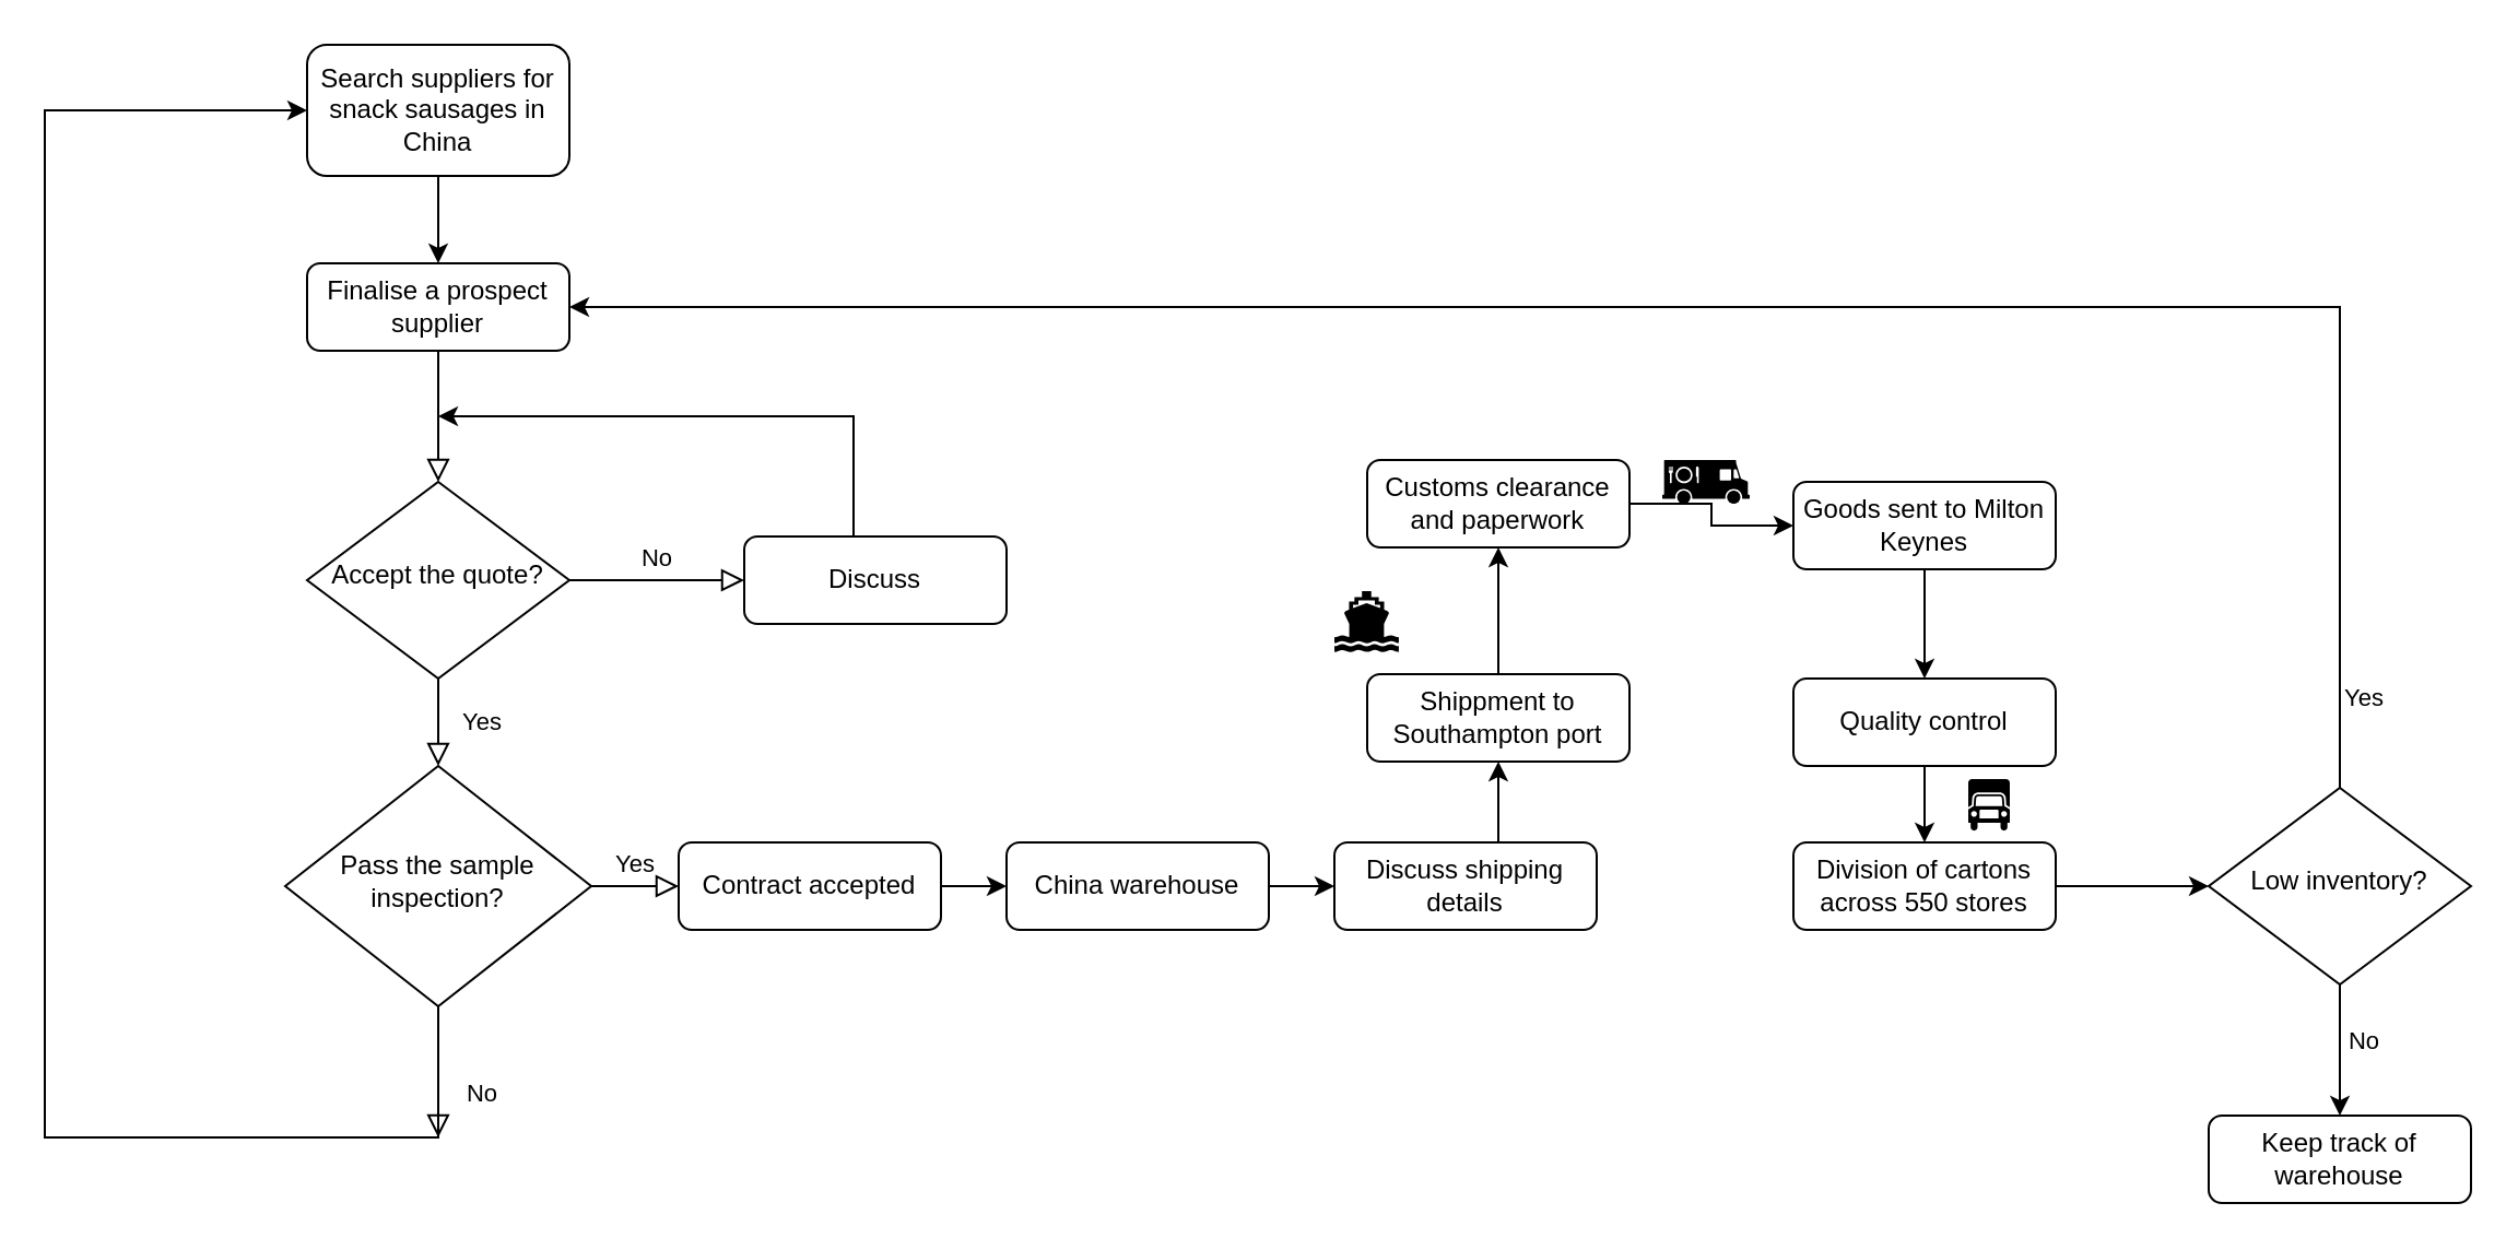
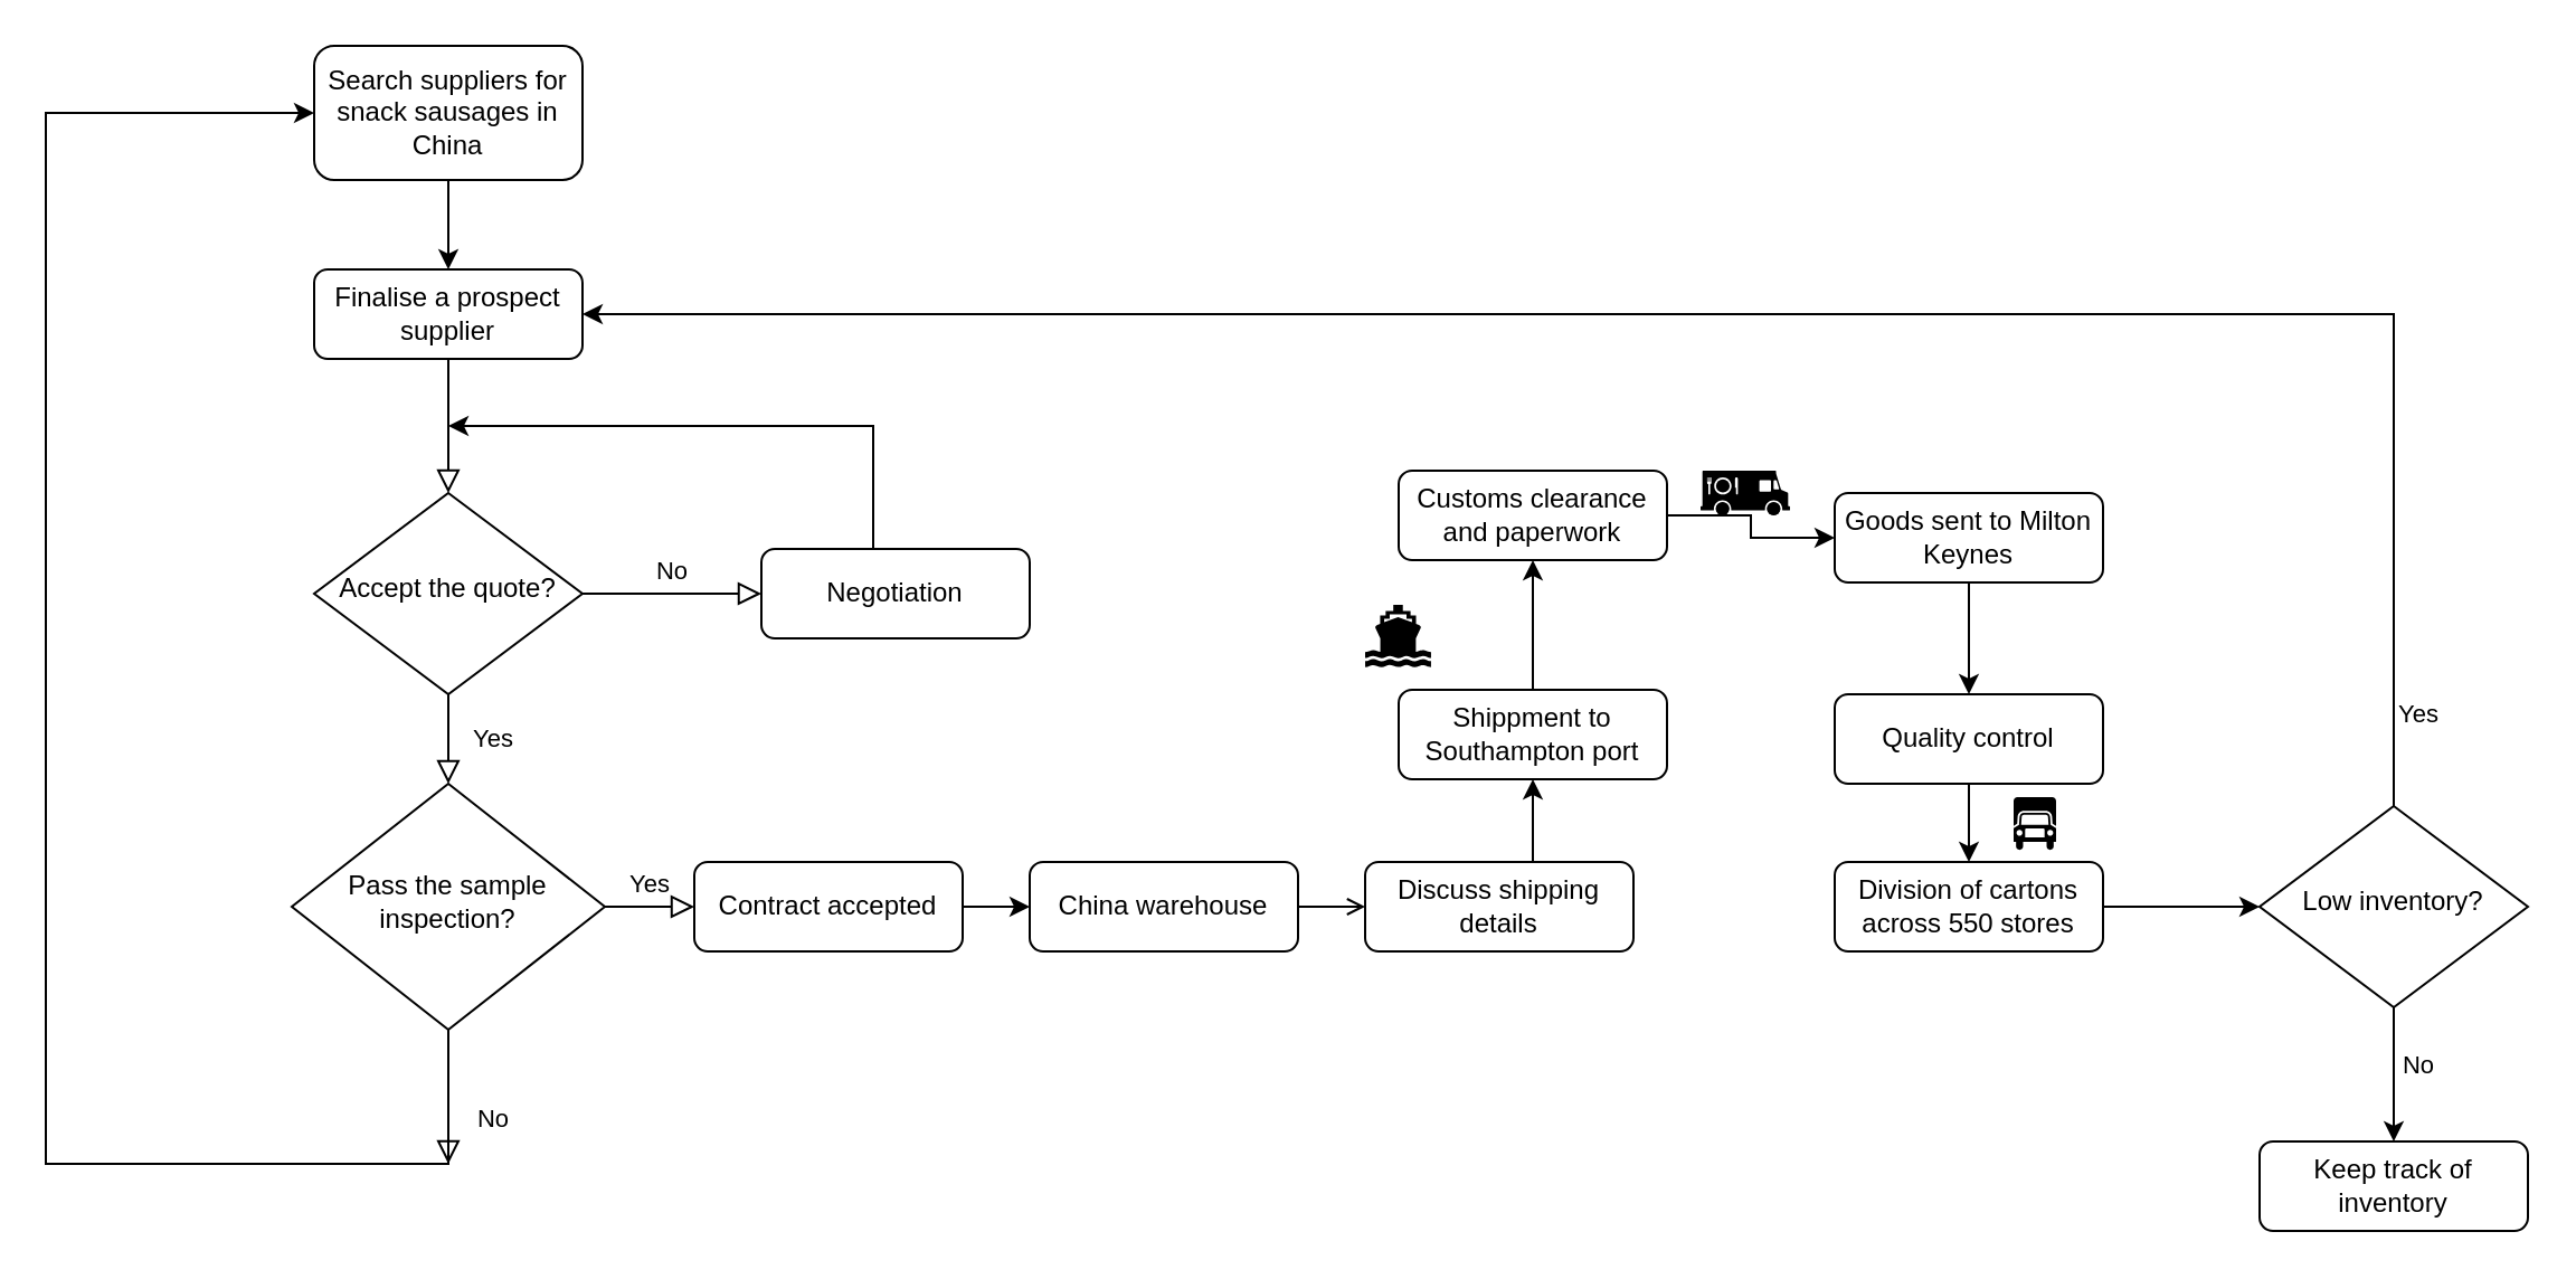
  <mxCell id="0" />
  <mxCell id="1" parent="0" />
  <mxCell id="2" value="" style="rounded=0;html=1;jettySize=auto;orthogonalLoop=1;fontSize=11;endArrow=block;endFill=0;endSize=8;strokeWidth=1;shadow=0;labelBackgroundColor=none;edgeStyle=orthogonalEdgeStyle;" edge="1" parent="1" source="3" target="6"><mxGeometry relative="1" as="geometry" /></mxCell>
  <mxCell id="3" value="Finalise a prospect supplier" style="rounded=1;whiteSpace=wrap;html=1;fontSize=12;glass=0;strokeWidth=1;shadow=0;" vertex="1" parent="1"><mxGeometry x="140" y="120" width="120" height="40" as="geometry" /></mxCell>
  <mxCell id="4" value="Yes" style="rounded=0;html=1;jettySize=auto;orthogonalLoop=1;fontSize=11;endArrow=block;endFill=0;endSize=8;strokeWidth=1;shadow=0;labelBackgroundColor=none;edgeStyle=orthogonalEdgeStyle;" edge="1" parent="1" source="6" target="11"><mxGeometry y="20" relative="1" as="geometry"><mxPoint as="offset" /></mxGeometry></mxCell>
  <mxCell id="5" value="No" style="edgeStyle=orthogonalEdgeStyle;rounded=0;html=1;jettySize=auto;orthogonalLoop=1;fontSize=11;endArrow=block;endFill=0;endSize=8;strokeWidth=1;shadow=0;labelBackgroundColor=none;" edge="1" parent="1" source="6" target="8"><mxGeometry y="10" relative="1" as="geometry"><mxPoint as="offset" /></mxGeometry></mxCell>
  <mxCell id="6" value="Accept the quote?" style="rhombus;whiteSpace=wrap;html=1;shadow=0;fontFamily=Helvetica;fontSize=12;align=center;strokeWidth=1;spacing=6;spacingTop=-4;" vertex="1" parent="1"><mxGeometry x="140" y="220" width="120" height="90" as="geometry" /></mxCell>
  <mxCell id="7" style="edgeStyle=orthogonalEdgeStyle;rounded=0;orthogonalLoop=1;jettySize=auto;html=1;" edge="1" parent="1" source="8"><mxGeometry relative="1" as="geometry"><mxPoint x="200" y="190" as="targetPoint" /><Array as="points"><mxPoint x="390" y="190" /></Array></mxGeometry></mxCell>
- <mxCell id="8" value="Discuss" style="rounded=1;whiteSpace=wrap;html=1;fontSize=12;glass=0;strokeWidth=1;shadow=0;" vertex="1" parent="1"><mxGeometry x="340" y="245" width="120" height="40" as="geometry" /></mxCell>
+ <mxCell id="8" value="Negotiation" style="rounded=1;whiteSpace=wrap;html=1;fontSize=12;glass=0;strokeWidth=1;shadow=0;" vertex="1" parent="1"><mxGeometry x="340" y="245" width="120" height="40" as="geometry" /></mxCell>
  <mxCell id="9" value="No" style="rounded=0;html=1;jettySize=auto;orthogonalLoop=1;fontSize=11;endArrow=block;endFill=0;endSize=8;strokeWidth=1;shadow=0;labelBackgroundColor=none;edgeStyle=orthogonalEdgeStyle;" edge="1" parent="1" source="11"><mxGeometry x="0.333" y="20" relative="1" as="geometry"><mxPoint as="offset" /><mxPoint x="200" y="520" as="targetPoint" /></mxGeometry></mxCell>
  <mxCell id="10" value="Yes" style="edgeStyle=orthogonalEdgeStyle;rounded=0;html=1;jettySize=auto;orthogonalLoop=1;fontSize=11;endArrow=block;endFill=0;endSize=8;strokeWidth=1;shadow=0;labelBackgroundColor=none;" edge="1" parent="1" source="11" target="14"><mxGeometry y="10" relative="1" as="geometry"><mxPoint as="offset" /></mxGeometry></mxCell>
  <mxCell id="11" value="Pass the sample inspection?" style="rhombus;whiteSpace=wrap;html=1;shadow=0;fontFamily=Helvetica;fontSize=12;align=center;strokeWidth=1;spacing=6;spacingTop=-4;" vertex="1" parent="1"><mxGeometry x="130" y="350" width="140" height="110" as="geometry" /></mxCell>
  <mxCell id="12" style="edgeStyle=orthogonalEdgeStyle;rounded=0;orthogonalLoop=1;jettySize=auto;html=1;entryX=0;entryY=0.5;entryDx=0;entryDy=0;" edge="1" parent="1" target="40"><mxGeometry relative="1" as="geometry"><mxPoint x="130" y="80" as="targetPoint" /><mxPoint x="200" y="480" as="sourcePoint" /><Array as="points"><mxPoint x="200" y="520" /><mxPoint x="20" y="520" /><mxPoint x="20" y="50" /></Array></mxGeometry></mxCell>
  <mxCell id="13" style="edgeStyle=orthogonalEdgeStyle;rounded=0;orthogonalLoop=1;jettySize=auto;html=1;entryX=0;entryY=0.5;entryDx=0;entryDy=0;" edge="1" parent="1" source="14" target="18"><mxGeometry relative="1" as="geometry" /></mxCell>
  <mxCell id="14" value="Contract accepted" style="rounded=1;whiteSpace=wrap;html=1;fontSize=12;glass=0;strokeWidth=1;shadow=0;" vertex="1" parent="1"><mxGeometry x="310" y="385" width="120" height="40" as="geometry" /></mxCell>
  <mxCell id="15" style="edgeStyle=orthogonalEdgeStyle;rounded=0;orthogonalLoop=1;jettySize=auto;html=1;exitX=0.5;exitY=1;exitDx=0;exitDy=0;" edge="1" parent="1" source="11" target="11"><mxGeometry relative="1" as="geometry" /></mxCell>
  <mxCell id="16" value="" style="edgeStyle=orthogonalEdgeStyle;rounded=0;orthogonalLoop=1;jettySize=auto;html=1;" edge="1" parent="1" source="40" target="3"><mxGeometry relative="1" as="geometry" /></mxCell>
- <mxCell id="17" style="edgeStyle=orthogonalEdgeStyle;rounded=0;orthogonalLoop=1;jettySize=auto;html=1;entryX=0;entryY=0.5;entryDx=0;entryDy=0;" edge="1" parent="1" source="18" target="20"><mxGeometry relative="1" as="geometry" /></mxCell>
+ <mxCell id="17" style="edgeStyle=orthogonalEdgeStyle;rounded=0;orthogonalLoop=1;jettySize=auto;html=1;entryX=0;entryY=0.5;entryDx=0;entryDy=0;endArrow=open;" edge="1" parent="1" source="18" target="20"><mxGeometry relative="1" as="geometry" /></mxCell>
  <mxCell id="18" value="China warehouse" style="rounded=1;whiteSpace=wrap;html=1;fontSize=12;glass=0;strokeWidth=1;shadow=0;" vertex="1" parent="1"><mxGeometry x="460" y="385" width="120" height="40" as="geometry" /></mxCell>
  <mxCell id="19" style="edgeStyle=orthogonalEdgeStyle;rounded=0;orthogonalLoop=1;jettySize=auto;html=1;exitX=0.5;exitY=0;exitDx=0;exitDy=0;entryX=0.5;entryY=1;entryDx=0;entryDy=0;" edge="1" parent="1" source="20" target="22"><mxGeometry relative="1" as="geometry" /></mxCell>
  <mxCell id="20" value="Discuss shipping details" style="rounded=1;whiteSpace=wrap;html=1;fontSize=12;glass=0;strokeWidth=1;shadow=0;" vertex="1" parent="1"><mxGeometry x="610" y="385" width="120" height="40" as="geometry" /></mxCell>
  <mxCell id="21" style="edgeStyle=orthogonalEdgeStyle;rounded=0;orthogonalLoop=1;jettySize=auto;html=1;entryX=0.5;entryY=1;entryDx=0;entryDy=0;" edge="1" parent="1" source="22" target="24"><mxGeometry relative="1" as="geometry" /></mxCell>
  <mxCell id="22" value="Shippment to Southampton port" style="rounded=1;whiteSpace=wrap;html=1;fontSize=12;glass=0;strokeWidth=1;shadow=0;" vertex="1" parent="1"><mxGeometry x="625" y="308" width="120" height="40" as="geometry" /></mxCell>
  <mxCell id="23" style="edgeStyle=orthogonalEdgeStyle;rounded=0;orthogonalLoop=1;jettySize=auto;html=1;entryX=0;entryY=0.5;entryDx=0;entryDy=0;" edge="1" parent="1" source="24" target="26"><mxGeometry relative="1" as="geometry" /></mxCell>
  <mxCell id="24" value="Customs clearance and paperwork" style="rounded=1;whiteSpace=wrap;html=1;fontSize=12;glass=0;strokeWidth=1;shadow=0;" vertex="1" parent="1"><mxGeometry x="625" y="210" width="120" height="40" as="geometry" /></mxCell>
  <mxCell id="25" style="edgeStyle=orthogonalEdgeStyle;rounded=0;orthogonalLoop=1;jettySize=auto;html=1;exitX=0.5;exitY=1;exitDx=0;exitDy=0;entryX=0.5;entryY=0;entryDx=0;entryDy=0;" edge="1" parent="1" source="26" target="28"><mxGeometry relative="1" as="geometry" /></mxCell>
  <mxCell id="26" value="Goods sent to Milton Keynes" style="rounded=1;whiteSpace=wrap;html=1;fontSize=12;glass=0;strokeWidth=1;shadow=0;" vertex="1" parent="1"><mxGeometry x="820" y="220" width="120" height="40" as="geometry" /></mxCell>
  <mxCell id="27" style="edgeStyle=orthogonalEdgeStyle;rounded=0;orthogonalLoop=1;jettySize=auto;html=1;entryX=0.5;entryY=0;entryDx=0;entryDy=0;" edge="1" parent="1" source="28" target="30"><mxGeometry relative="1" as="geometry" /></mxCell>
  <mxCell id="28" value="Quality control" style="rounded=1;whiteSpace=wrap;html=1;fontSize=12;glass=0;strokeWidth=1;shadow=0;" vertex="1" parent="1"><mxGeometry x="820" y="310" width="120" height="40" as="geometry" /></mxCell>
  <mxCell id="29" style="edgeStyle=orthogonalEdgeStyle;rounded=0;orthogonalLoop=1;jettySize=auto;html=1;" edge="1" parent="1" source="30" target="35"><mxGeometry relative="1" as="geometry" /></mxCell>
  <mxCell id="30" value="Division of cartons across 550 stores" style="rounded=1;whiteSpace=wrap;html=1;fontSize=12;glass=0;strokeWidth=1;shadow=0;" vertex="1" parent="1"><mxGeometry x="820" y="385" width="120" height="40" as="geometry" /></mxCell>
  <mxCell id="31" style="edgeStyle=orthogonalEdgeStyle;rounded=0;orthogonalLoop=1;jettySize=auto;html=1;" edge="1" parent="1" source="35" target="36"><mxGeometry relative="1" as="geometry" /></mxCell>
  <mxCell id="32" value="No" style="edgeLabel;html=1;align=center;verticalAlign=middle;resizable=0;points=[];" vertex="1" connectable="0" parent="31"><mxGeometry x="-0.16" relative="1" as="geometry"><mxPoint x="10" as="offset" /></mxGeometry></mxCell>
  <mxCell id="33" style="edgeStyle=orthogonalEdgeStyle;rounded=0;orthogonalLoop=1;jettySize=auto;html=1;entryX=1;entryY=0.5;entryDx=0;entryDy=0;" edge="1" parent="1" source="35" target="3"><mxGeometry relative="1" as="geometry"><mxPoint x="1070" y="120" as="targetPoint" /><Array as="points"><mxPoint x="1070" y="140" /></Array></mxGeometry></mxCell>
  <mxCell id="34" value="Yes" style="edgeLabel;html=1;align=center;verticalAlign=middle;resizable=0;points=[];" vertex="1" connectable="0" parent="33"><mxGeometry x="-0.918" y="1" relative="1" as="geometry"><mxPoint x="11" as="offset" /></mxGeometry></mxCell>
  <mxCell id="35" value="Low inventory?" style="rhombus;whiteSpace=wrap;html=1;shadow=0;fontFamily=Helvetica;fontSize=12;align=center;strokeWidth=1;spacing=6;spacingTop=-4;" vertex="1" parent="1"><mxGeometry x="1010" y="360" width="120" height="90" as="geometry" /></mxCell>
- <mxCell id="36" value="Keep track of warehouse" style="rounded=1;whiteSpace=wrap;html=1;fontSize=12;glass=0;strokeWidth=1;shadow=0;" vertex="1" parent="1"><mxGeometry x="1010" y="510" width="120" height="40" as="geometry" /></mxCell>
+ <mxCell id="36" value="Keep track of inventory" style="rounded=1;whiteSpace=wrap;html=1;fontSize=12;glass=0;strokeWidth=1;shadow=0;" vertex="1" parent="1"><mxGeometry x="1010" y="510" width="120" height="40" as="geometry" /></mxCell>
  <mxCell id="37" value="" style="shape=mxgraph.signs.transportation.ship_2;html=1;pointerEvents=1;fillColor=#000000;strokeColor=none;verticalLabelPosition=bottom;verticalAlign=top;align=center;" vertex="1" parent="1"><mxGeometry x="610" y="270" width="29.47" height="28" as="geometry" /></mxCell>
  <mxCell id="38" value="" style="shape=mxgraph.signs.food.food_truck;html=1;pointerEvents=1;fillColor=#000000;strokeColor=none;verticalLabelPosition=bottom;verticalAlign=top;align=center;" vertex="1" parent="1"><mxGeometry x="760" y="210" width="40" height="20" as="geometry" /></mxCell>
  <mxCell id="39" value="" style="shape=mxgraph.signs.transportation.truck_6;html=1;pointerEvents=1;fillColor=#000000;strokeColor=none;verticalLabelPosition=bottom;verticalAlign=top;align=center;" vertex="1" parent="1"><mxGeometry x="900" y="356" width="19" height="23.57" as="geometry" /></mxCell>
  <mxCell id="40" value="Search suppliers for snack sausages in China" style="rounded=1;whiteSpace=wrap;html=1;fontSize=12;glass=0;strokeWidth=1;shadow=0;" vertex="1" parent="1"><mxGeometry x="140" y="20" width="120" height="60" as="geometry" /></mxCell>
